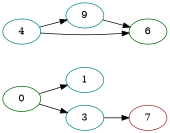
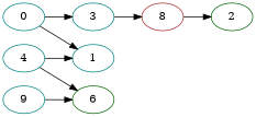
  digraph {
    rankdir=LR
    node [color=teal]
-   0 [color=darkgreen]
+   0
    1
    3
-   7 [color=brown]
+   7 [color=brown label=8]
    n5 [label=9]
    4
    6 [color=darkgreen]
+   2 [color=darkgreen]
    0 -> 1
    0 -> 3
    3 -> 7
+   7 -> 2
    n5 -> 6
-   4 -> n5
+   4 -> 1
    4 -> 6
  }
